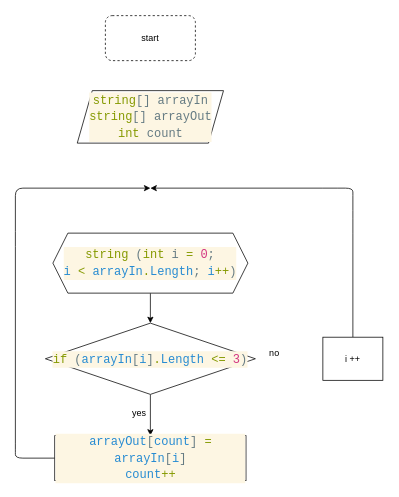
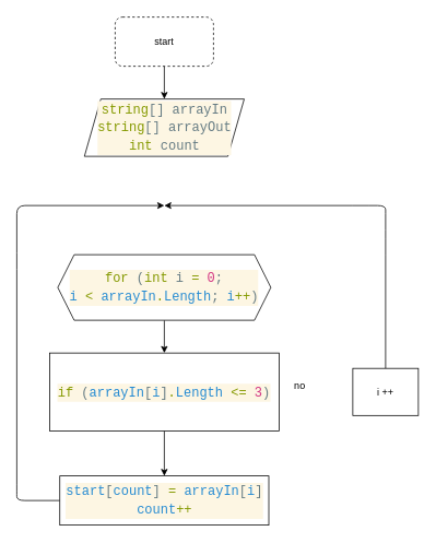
  <mxCell id="0" />
  <mxCell id="1" parent="0" />
+ <mxCell id="2" style="edgeStyle=none;html=1;entryX=0.5;entryY=0;entryDx=0;entryDy=0;" edge="1" parent="1" source="3" target="4"><mxGeometry relative="1" as="geometry" /></mxCell>
  <mxCell id="3" value="start" style="rounded=1;whiteSpace=wrap;html=1;dashed=1;" vertex="1" parent="1"><mxGeometry x="140" y="20" width="120" height="60" as="geometry" /></mxCell>
  <mxCell id="4" value="&lt;div style=&quot;color: rgb(101 , 123 , 131) ; background-color: rgb(253 , 246 , 227) ; font-family: &amp;#34;consolas&amp;#34; , &amp;#34;courier new&amp;#34; , monospace ; font-size: 16px ; line-height: 22px&quot;&gt;&lt;span style=&quot;color: #859900&quot;&gt;string&lt;/span&gt;[] arrayIn&lt;br&gt;&lt;div style=&quot;line-height: 22px&quot;&gt;&lt;span style=&quot;color: #859900&quot;&gt;string&lt;/span&gt;[] arrayOut&lt;/div&gt;&lt;div style=&quot;line-height: 22px&quot;&gt;&lt;div style=&quot;font-family: &amp;#34;consolas&amp;#34; , &amp;#34;courier new&amp;#34; , monospace ; line-height: 22px&quot;&gt;&lt;span style=&quot;color: #859900&quot;&gt;int&lt;/span&gt; count&lt;/div&gt;&lt;/div&gt;&lt;/div&gt;" style="shape=parallelogram;perimeter=parallelogramPerimeter;whiteSpace=wrap;html=1;fixedSize=1;shadow=0;fillColor=#FFFFFF;" vertex="1" parent="1"><mxGeometry x="102.5" y="120" width="195" height="70" as="geometry" /></mxCell>
  <mxCell id="5" style="edgeStyle=none;html=1;entryX=0.5;entryY=0;entryDx=0;entryDy=0;" edge="1" parent="1" source="6" target="8"><mxGeometry relative="1" as="geometry" /></mxCell>
- <mxCell id="6" value="&lt;div style=&quot;color: rgb(101 , 123 , 131) ; background-color: rgb(253 , 246 , 227) ; font-family: &amp;#34;consolas&amp;#34; , &amp;#34;courier new&amp;#34; , monospace ; font-size: 16px ; line-height: 22px&quot;&gt;&lt;div style=&quot;font-family: &amp;#34;consolas&amp;#34; , &amp;#34;courier new&amp;#34; , monospace ; line-height: 22px&quot;&gt;&lt;span style=&quot;color: #859900&quot;&gt;if&lt;/span&gt; (&lt;span style=&quot;color: #268bd2&quot;&gt;arrayIn&lt;/span&gt;[&lt;span style=&quot;color: #268bd2&quot;&gt;i&lt;/span&gt;]&lt;span style=&quot;color: #859900&quot;&gt;.&lt;/span&gt;&lt;span style=&quot;color: #268bd2&quot;&gt;Length&lt;/span&gt; &lt;span style=&quot;color: #859900&quot;&gt;&amp;lt;=&lt;/span&gt; &lt;span style=&quot;color: #d33682&quot;&gt;3&lt;/span&gt;)&lt;/div&gt;&lt;/div&gt;" style="rhombus;whiteSpace=wrap;html=1;" vertex="1" parent="1"><mxGeometry x="60" y="430" width="280" height="95" as="geometry" /></mxCell>
+ <mxCell id="6" value="&lt;div style=&quot;color: rgb(101 , 123 , 131) ; background-color: rgb(253 , 246 , 227) ; font-family: &amp;#34;consolas&amp;#34; , &amp;#34;courier new&amp;#34; , monospace ; font-size: 16px ; line-height: 22px&quot;&gt;&lt;div style=&quot;font-family: &amp;#34;consolas&amp;#34; , &amp;#34;courier new&amp;#34; , monospace ; line-height: 22px&quot;&gt;&lt;span style=&quot;color: #859900&quot;&gt;if&lt;/span&gt; (&lt;span style=&quot;color: #268bd2&quot;&gt;arrayIn&lt;/span&gt;[&lt;span style=&quot;color: #268bd2&quot;&gt;i&lt;/span&gt;]&lt;span style=&quot;color: #859900&quot;&gt;.&lt;/span&gt;&lt;span style=&quot;color: #268bd2&quot;&gt;Length&lt;/span&gt; &lt;span style=&quot;color: #859900&quot;&gt;&amp;lt;=&lt;/span&gt; &lt;span style=&quot;color: #d33682&quot;&gt;3&lt;/span&gt;)&lt;/div&gt;&lt;/div&gt;" style="whiteSpace=wrap;html=1;rounded=0;" vertex="1" parent="1"><mxGeometry x="60" y="430" width="280" height="95" as="geometry" /></mxCell>
  <mxCell id="7" style="edgeStyle=none;html=1;exitX=0;exitY=0.5;exitDx=0;exitDy=0;" edge="1" parent="1" source="8"><mxGeometry relative="1" as="geometry"><mxPoint x="200" y="250" as="targetPoint" /><Array as="points"><mxPoint x="20" y="610" /><mxPoint x="20" y="600" /><mxPoint x="20" y="318" /><mxPoint x="20" y="250" /></Array></mxGeometry></mxCell>
- <mxCell id="8" value="&lt;div style=&quot;color: rgb(101 , 123 , 131) ; background-color: rgb(253 , 246 , 227) ; font-family: &amp;#34;consolas&amp;#34; , &amp;#34;courier new&amp;#34; , monospace ; font-size: 16px ; line-height: 22px&quot;&gt;&lt;div&gt;&lt;span style=&quot;color: #268bd2&quot;&gt;arrayOut&lt;/span&gt;[&lt;span style=&quot;color: #268bd2&quot;&gt;count&lt;/span&gt;] &lt;span style=&quot;color: #859900&quot;&gt;=&lt;/span&gt; &lt;span style=&quot;color: #268bd2&quot;&gt;arrayIn&lt;/span&gt;[&lt;span style=&quot;color: #268bd2&quot;&gt;i&lt;/span&gt;]&lt;/div&gt;&lt;div&gt;&lt;span style=&quot;color: #268bd2&quot;&gt;count&lt;/span&gt;&lt;span style=&quot;color: #859900&quot;&gt;++&lt;/span&gt;&lt;/div&gt;&lt;/div&gt;" style="rounded=0;whiteSpace=wrap;html=1;" vertex="1" parent="1"><mxGeometry x="72.5" y="580" width="255" height="60" as="geometry" /></mxCell>
- <mxCell id="9" value="yes" style="text;html=1;align=center;verticalAlign=middle;resizable=0;points=[];autosize=1;strokeColor=none;fillColor=none;" vertex="1" parent="1"><mxGeometry x="170" y="540" width="30" height="20" as="geometry" /></mxCell>
+ <mxCell id="8" value="&lt;div style=&quot;color: rgb(101 , 123 , 131) ; background-color: rgb(253 , 246 , 227) ; font-family: &amp;#34;consolas&amp;#34; , &amp;#34;courier new&amp;#34; , monospace ; font-size: 16px ; line-height: 22px&quot;&gt;&lt;div&gt;&lt;span style=&quot;color: #268bd2&quot;&gt;start&lt;/span&gt;[&lt;span style=&quot;color: #268bd2&quot;&gt;count&lt;/span&gt;] &lt;span style=&quot;color: #859900&quot;&gt;=&lt;/span&gt; &lt;span style=&quot;color: #268bd2&quot;&gt;arrayIn&lt;/span&gt;[&lt;span style=&quot;color: #268bd2&quot;&gt;i&lt;/span&gt;]&lt;/div&gt;&lt;div&gt;&lt;span style=&quot;color: #268bd2&quot;&gt;count&lt;/span&gt;&lt;span style=&quot;color: #859900&quot;&gt;++&lt;/span&gt;&lt;/div&gt;&lt;/div&gt;" style="rounded=0;whiteSpace=wrap;html=1;" vertex="1" parent="1"><mxGeometry x="72.5" y="580" width="255" height="60" as="geometry" /></mxCell>
  <mxCell id="10" style="edgeStyle=none;html=1;" edge="1" parent="1" source="11"><mxGeometry relative="1" as="geometry"><mxPoint x="200" y="250" as="targetPoint" /><Array as="points"><mxPoint x="470" y="300" /><mxPoint x="470" y="270" /><mxPoint x="470" y="250" /><mxPoint x="440" y="250" /></Array></mxGeometry></mxCell>
  <mxCell id="11" value="i ++" style="rounded=0;whiteSpace=wrap;html=1;" vertex="1" parent="1"><mxGeometry x="430" y="448.75" width="80" height="57.5" as="geometry" /></mxCell>
  <mxCell id="12" value="no" style="text;html=1;align=center;verticalAlign=middle;resizable=0;points=[];autosize=1;strokeColor=none;fillColor=none;" vertex="1" parent="1"><mxGeometry x="350" y="460" width="30" height="20" as="geometry" /></mxCell>
  <mxCell id="13" style="edgeStyle=none;html=1;entryX=0.5;entryY=0;entryDx=0;entryDy=0;" edge="1" parent="1" source="14" target="6"><mxGeometry relative="1" as="geometry" /></mxCell>
- <mxCell id="14" value="&lt;div style=&quot;color: rgb(101 , 123 , 131) ; background-color: rgb(253 , 246 , 227) ; font-family: &amp;#34;consolas&amp;#34; , &amp;#34;courier new&amp;#34; , monospace ; font-size: 16px ; line-height: 22px&quot;&gt;&lt;span style=&quot;color: #859900&quot;&gt;string&lt;/span&gt; (&lt;span style=&quot;color: #859900&quot;&gt;int&lt;/span&gt; i &lt;span style=&quot;color: #859900&quot;&gt;=&lt;/span&gt; &lt;span style=&quot;color: #d33682&quot;&gt;0&lt;/span&gt;; &lt;br&gt;&lt;span style=&quot;color: #268bd2&quot;&gt;i&lt;/span&gt; &lt;span style=&quot;color: #859900&quot;&gt;&amp;lt;&lt;/span&gt; &lt;span style=&quot;color: #268bd2&quot;&gt;arrayIn&lt;/span&gt;&lt;span style=&quot;color: #859900&quot;&gt;.&lt;/span&gt;&lt;span style=&quot;color: #268bd2&quot;&gt;Length&lt;/span&gt;; &lt;span style=&quot;color: #268bd2&quot;&gt;i&lt;/span&gt;&lt;span style=&quot;color: #859900&quot;&gt;++&lt;/span&gt;)&lt;/div&gt;" style="shape=hexagon;perimeter=hexagonPerimeter2;whiteSpace=wrap;html=1;fixedSize=1;" vertex="1" parent="1"><mxGeometry x="70" y="310" width="260" height="80" as="geometry" /></mxCell>
+ <mxCell id="14" value="&lt;div style=&quot;color: rgb(101 , 123 , 131) ; background-color: rgb(253 , 246 , 227) ; font-family: &amp;#34;consolas&amp;#34; , &amp;#34;courier new&amp;#34; , monospace ; font-size: 16px ; line-height: 22px&quot;&gt;&lt;span style=&quot;color: #859900&quot;&gt;for&lt;/span&gt; (&lt;span style=&quot;color: #859900&quot;&gt;int&lt;/span&gt; i &lt;span style=&quot;color: #859900&quot;&gt;=&lt;/span&gt; &lt;span style=&quot;color: #d33682&quot;&gt;0&lt;/span&gt;; &lt;br&gt;&lt;span style=&quot;color: #268bd2&quot;&gt;i&lt;/span&gt; &lt;span style=&quot;color: #859900&quot;&gt;&amp;lt;&lt;/span&gt; &lt;span style=&quot;color: #268bd2&quot;&gt;arrayIn&lt;/span&gt;&lt;span style=&quot;color: #859900&quot;&gt;.&lt;/span&gt;&lt;span style=&quot;color: #268bd2&quot;&gt;Length&lt;/span&gt;; &lt;span style=&quot;color: #268bd2&quot;&gt;i&lt;/span&gt;&lt;span style=&quot;color: #859900&quot;&gt;++&lt;/span&gt;)&lt;/div&gt;" style="shape=hexagon;perimeter=hexagonPerimeter2;whiteSpace=wrap;html=1;fixedSize=1;" vertex="1" parent="1"><mxGeometry x="70" y="310" width="260" height="80" as="geometry" /></mxCell>
